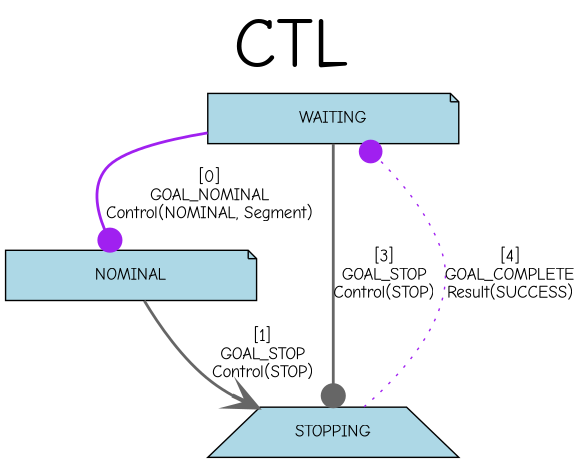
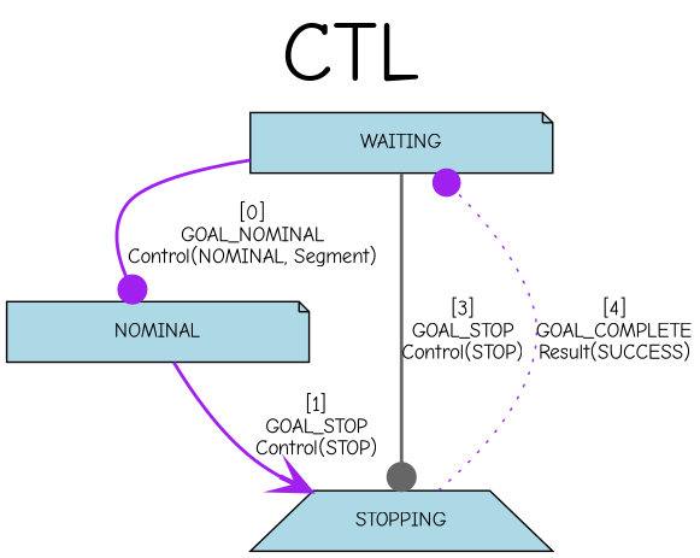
  digraph {
    fontname="Comic Neue"
    fontsize=50
    label="CTL\n"
    labelloc=t
    node [color=black fillcolor=lightblue fontname="Comic Neue" fontsize=12 shape=note style=filled]
    edge [arrowhead=dot arrowsize=2 color=purple fontname="Comic Neue" fontsize=12 style=bold weight=2.]
    WAITING [width=2.5]
    NOMINAL [width=2.5]
    STOPPING [shape=trapezium width=2.5]
    WAITING -> NOMINAL [label="[0]\nGOAL_NOMINAL\nControl(NOMINAL, Segment)"]
    WAITING -> STOPPING [color=gray40 label="[3]\nGOAL_STOP\nControl(STOP)"]
-   NOMINAL -> STOPPING [arrowhead=vee color=gray40 label="[1]\nGOAL_STOP\nControl(STOP)"]
+   NOMINAL -> STOPPING [arrowhead=vee label="[1]\nGOAL_STOP\nControl(STOP)"]
    STOPPING -> WAITING [label="[4]\nGOAL_COMPLETE\nResult(SUCCESS)" style=dotted]
  }
